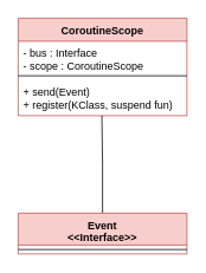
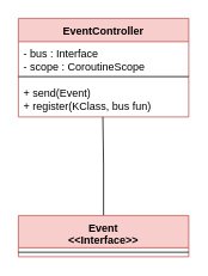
  <mxCell id="0" />
  <mxCell id="1" parent="0" />
- <mxCell id="2" value="CoroutineScope" style="swimlane;fontStyle=1;align=center;verticalAlign=top;childLayout=stackLayout;horizontal=1;startSize=26;horizontalStack=0;resizeParent=1;resizeParentMax=0;resizeLast=0;collapsible=1;marginBottom=0;fillColor=#f8cecc;strokeColor=#b85450;" vertex="1" parent="1"><mxGeometry x="20" y="20" width="190" height="110" as="geometry" /></mxCell>
+ <mxCell id="2" value="EventController" style="swimlane;fontStyle=1;align=center;verticalAlign=top;childLayout=stackLayout;horizontal=1;startSize=26;horizontalStack=0;resizeParent=1;resizeParentMax=0;resizeLast=0;collapsible=1;marginBottom=0;fillColor=#f8cecc;strokeColor=#b85450;" vertex="1" parent="1"><mxGeometry x="20" y="20" width="190" height="110" as="geometry" /></mxCell>
  <mxCell id="3" value="- bus : Interface&#10;- scope : CoroutineScope" style="text;strokeColor=none;fillColor=none;align=left;verticalAlign=top;spacingLeft=4;spacingRight=4;overflow=hidden;rotatable=0;points=[[0,0.5],[1,0.5]];portConstraint=eastwest;" vertex="1" parent="2"><mxGeometry y="26" width="190" height="34" as="geometry" /></mxCell>
  <mxCell id="4" value="" style="line;strokeWidth=1;fillColor=none;align=left;verticalAlign=middle;spacingTop=-1;spacingLeft=3;spacingRight=3;rotatable=0;labelPosition=right;points=[];portConstraint=eastwest;" vertex="1" parent="2"><mxGeometry y="60" width="190" height="10" as="geometry" /></mxCell>
- <mxCell id="5" value="+ send(Event)&#10;+ register(KClass, suspend fun)" style="text;strokeColor=none;fillColor=none;align=left;verticalAlign=top;spacingLeft=4;spacingRight=4;overflow=hidden;rotatable=0;points=[[0,0.5],[1,0.5]];portConstraint=eastwest;" vertex="1" parent="2"><mxGeometry y="70" width="190" height="40" as="geometry" /></mxCell>
+ <mxCell id="5" value="+ send(Event)&#10;+ register(KClass, bus fun)" style="text;strokeColor=none;fillColor=none;align=left;verticalAlign=top;spacingLeft=4;spacingRight=4;overflow=hidden;rotatable=0;points=[[0,0.5],[1,0.5]];portConstraint=eastwest;" vertex="1" parent="2"><mxGeometry y="70" width="190" height="40" as="geometry" /></mxCell>
  <mxCell id="6" style="edgeStyle=orthogonalEdgeStyle;rounded=0;orthogonalLoop=1;jettySize=auto;html=1;exitX=0.5;exitY=0;exitDx=0;exitDy=0;entryX=0.496;entryY=1;entryDx=0;entryDy=0;entryPerimeter=0;endArrow=none;endFill=0;" edge="1" parent="1" source="7" target="5"><mxGeometry relative="1" as="geometry" /></mxCell>
  <mxCell id="7" value="Event&#10;&lt;&lt;Interface&gt;&gt;" style="swimlane;fontStyle=1;align=center;verticalAlign=top;childLayout=stackLayout;horizontal=1;startSize=36;horizontalStack=0;resizeParent=1;resizeParentMax=0;resizeLast=0;collapsible=1;marginBottom=0;fillColor=#f8cecc;strokeColor=#b85450;" vertex="1" parent="1"><mxGeometry x="20" y="240" width="190" height="46" as="geometry" /></mxCell>
  <mxCell id="8" value="" style="line;strokeWidth=1;fillColor=none;align=left;verticalAlign=middle;spacingTop=-1;spacingLeft=3;spacingRight=3;rotatable=0;labelPosition=right;points=[];portConstraint=eastwest;" vertex="1" parent="7"><mxGeometry y="36" width="190" height="10" as="geometry" /></mxCell>
